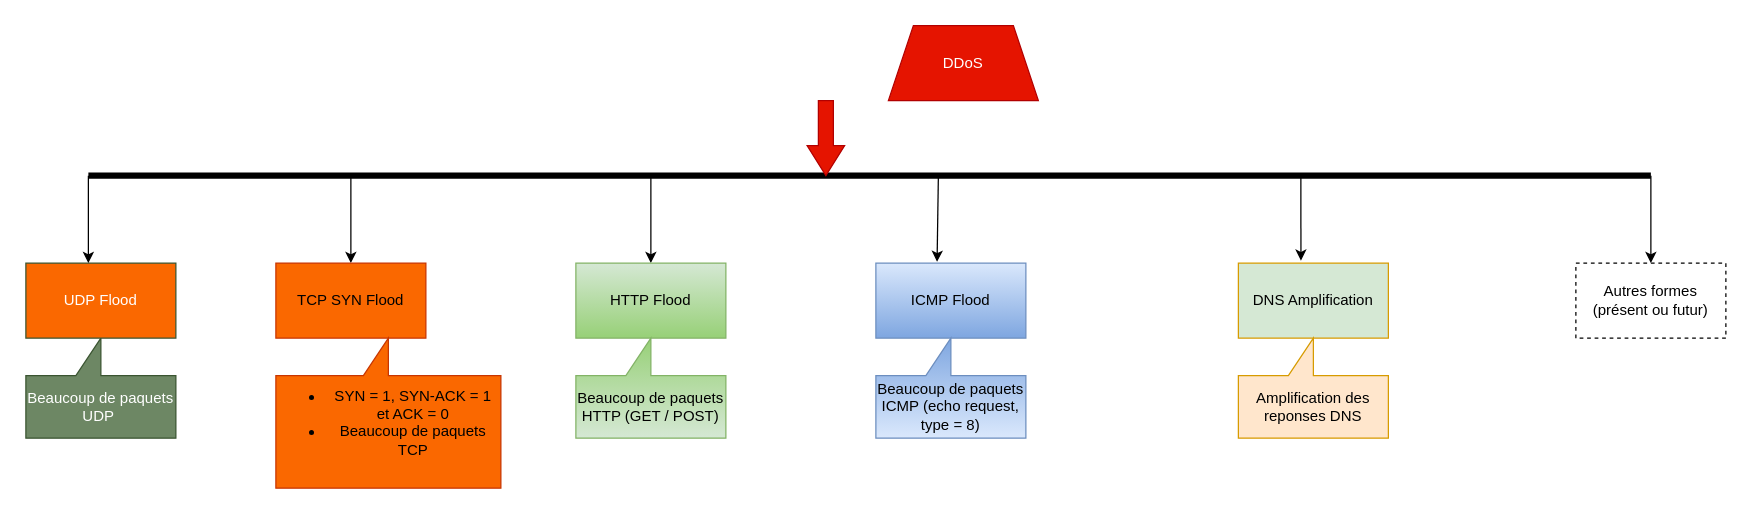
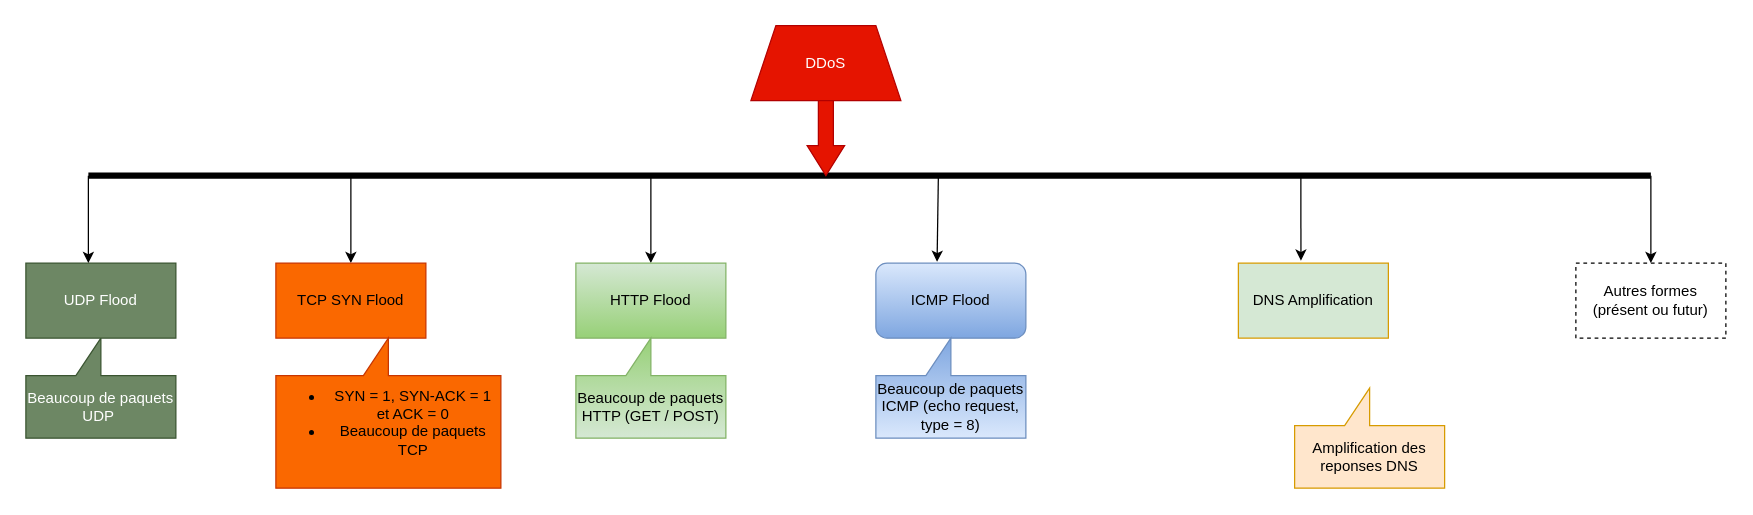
  <mxCell id="0" />
  <mxCell id="1" parent="0" />
- <mxCell id="2" value="DDoS" style="shape=trapezoid;perimeter=trapezoidPerimeter;whiteSpace=wrap;html=1;fixedSize=1;fillColor=#E51400;fontColor=#ffffff;strokeColor=#B20000;" parent="1" vertex="1"><mxGeometry x="710" y="20" width="120" height="60" as="geometry" /></mxCell>
+ <mxCell id="2" value="DDoS" style="shape=trapezoid;perimeter=trapezoidPerimeter;whiteSpace=wrap;html=1;fixedSize=1;fillColor=#E51400;fontColor=#ffffff;strokeColor=#B20000;" parent="1" vertex="1"><mxGeometry x="600" y="20" width="120" height="60" as="geometry" /></mxCell>
  <mxCell id="3" value="" style="endArrow=none;html=1;rounded=0;endSize=11;startSize=11;jumpSize=10;strokeWidth=5;strokeColor=light-dark(#000000,#FF9281);" parent="1" edge="1"><mxGeometry width="50" height="50" relative="1" as="geometry"><mxPoint x="70" y="140" as="sourcePoint" /><mxPoint x="1320" y="140" as="targetPoint" /></mxGeometry></mxCell>
  <mxCell id="4" value="" style="shape=singleArrow;whiteSpace=wrap;html=1;arrowWidth=0.4;arrowSize=0.4;fillColor=#e51400;strokeColor=#B20000;fontColor=#ffffff;direction=south;" parent="1" vertex="1"><mxGeometry x="645" y="80" width="30" height="60" as="geometry" /></mxCell>
  <mxCell id="5" value="Beaucoup de paquets UDP&amp;nbsp;" style="shape=callout;whiteSpace=wrap;html=1;perimeter=calloutPerimeter;direction=west;fillColor=#6d8764;fontColor=#ffffff;strokeColor=#3A5431;" parent="1" vertex="1"><mxGeometry x="20" y="270" width="120" height="80" as="geometry" /></mxCell>
- <mxCell id="6" value="UDP Flood" style="rounded=0;whiteSpace=wrap;html=1;fillColor=#fa6800;fontColor=#ffffff;strokeColor=#3A5431;" parent="1" vertex="1"><mxGeometry x="20" y="210" width="120" height="60" as="geometry" /></mxCell>
+ <mxCell id="6" value="UDP Flood" style="rounded=0;whiteSpace=wrap;html=1;fillColor=#6d8764;fontColor=#ffffff;strokeColor=#3A5431;" parent="1" vertex="1"><mxGeometry x="20" y="210" width="120" height="60" as="geometry" /></mxCell>
  <mxCell id="7" value="" style="endArrow=classic;html=1;rounded=0;" parent="1" edge="1"><mxGeometry width="50" height="50" relative="1" as="geometry"><mxPoint x="70" y="140" as="sourcePoint" /><mxPoint x="70" y="210" as="targetPoint" /></mxGeometry></mxCell>
  <mxCell id="8" value="" style="endArrow=classic;html=1;rounded=0;" parent="1" edge="1"><mxGeometry width="50" height="50" relative="1" as="geometry"><mxPoint x="280" y="140" as="sourcePoint" /><mxPoint x="280" y="210" as="targetPoint" /></mxGeometry></mxCell>
  <mxCell id="9" value="TCP SYN Flood" style="rounded=0;whiteSpace=wrap;html=1;fillColor=#fa6800;fontColor=#000000;strokeColor=#C73500;" parent="1" vertex="1"><mxGeometry x="220" y="210" width="120" height="60" as="geometry" /></mxCell>
  <mxCell id="10" value="&lt;ul&gt;&lt;li&gt;SYN = 1, SYN-ACK = 1 et ACK = 0&lt;/li&gt;&lt;li&gt;Beaucoup de paquets TCP&lt;/li&gt;&lt;/ul&gt;&lt;div&gt;&lt;br&gt;&lt;/div&gt;" style="shape=callout;whiteSpace=wrap;html=1;perimeter=calloutPerimeter;direction=west;fillColor=#fa6800;fontColor=#000000;strokeColor=#C73500;" parent="1" vertex="1"><mxGeometry x="220" y="270" width="180" height="120" as="geometry" /></mxCell>
  <mxCell id="11" value="" style="endArrow=classic;html=1;rounded=0;" parent="1" edge="1"><mxGeometry width="50" height="50" relative="1" as="geometry"><mxPoint x="520" y="140" as="sourcePoint" /><mxPoint x="520" y="210" as="targetPoint" /><Array as="points" /></mxGeometry></mxCell>
  <mxCell id="12" value="HTTP Flood" style="rounded=0;whiteSpace=wrap;html=1;fillColor=#d5e8d4;gradientColor=#97d077;strokeColor=#82b366;" parent="1" vertex="1"><mxGeometry x="460" y="210" width="120" height="60" as="geometry" /></mxCell>
- <mxCell id="13" value="ICMP Flood" style="rounded=0;whiteSpace=wrap;html=1;fillColor=#dae8fc;gradientColor=#7ea6e0;strokeColor=#6c8ebf;" parent="1" vertex="1"><mxGeometry x="700" y="210" width="120" height="60" as="geometry" /></mxCell>
+ <mxCell id="13" value="ICMP Flood" style="whiteSpace=wrap;html=1;fillColor=#dae8fc;gradientColor=#7ea6e0;strokeColor=#6c8ebf;rounded=1;" parent="1" vertex="1"><mxGeometry x="700" y="210" width="120" height="60" as="geometry" /></mxCell>
  <mxCell id="14" value="" style="endArrow=classic;html=1;rounded=0;entryX=0.408;entryY=-0.017;entryDx=0;entryDy=0;entryPerimeter=0;" parent="1" target="13" edge="1"><mxGeometry width="50" height="50" relative="1" as="geometry"><mxPoint x="750" y="140" as="sourcePoint" /><mxPoint x="730" y="220" as="targetPoint" /></mxGeometry></mxCell>
  <mxCell id="15" value="DNS Amplification" style="rounded=0;whiteSpace=wrap;html=1;fillColor=#d5e8d4;strokeColor=#d79b00;" parent="1" vertex="1"><mxGeometry x="990" y="210" width="120" height="60" as="geometry" /></mxCell>
  <mxCell id="16" value="" style="endArrow=classic;html=1;rounded=0;entryX=0.417;entryY=-0.033;entryDx=0;entryDy=0;entryPerimeter=0;" parent="1" target="15" edge="1"><mxGeometry width="50" height="50" relative="1" as="geometry"><mxPoint x="1040" y="140" as="sourcePoint" /><mxPoint x="930" y="220" as="targetPoint" /></mxGeometry></mxCell>
  <mxCell id="17" value="Beaucoup de paquets HTTP (GET / POST)" style="shape=callout;whiteSpace=wrap;html=1;perimeter=calloutPerimeter;direction=west;fillColor=#d5e8d4;gradientColor=#97d077;strokeColor=#82b366;" parent="1" vertex="1"><mxGeometry x="460" y="270" width="120" height="80" as="geometry" /></mxCell>
  <mxCell id="18" value="Beaucoup de paquets ICMP (echo request, type = 8)" style="shape=callout;whiteSpace=wrap;html=1;perimeter=calloutPerimeter;direction=west;fillColor=#dae8fc;gradientColor=#7ea6e0;strokeColor=#6c8ebf;" parent="1" vertex="1"><mxGeometry x="700" y="270" width="120" height="80" as="geometry" /></mxCell>
- <mxCell id="19" value="Amplification des reponses DNS" style="shape=callout;whiteSpace=wrap;html=1;perimeter=calloutPerimeter;direction=west;fillColor=#ffe6cc;strokeColor=#d79b00;" parent="1" vertex="1"><mxGeometry x="990" y="270" width="120" height="80" as="geometry" /></mxCell>
+ <mxCell id="19" value="Amplification des reponses DNS" style="shape=callout;whiteSpace=wrap;html=1;perimeter=calloutPerimeter;direction=west;fillColor=#ffe6cc;strokeColor=#d79b00;" parent="1" vertex="1"><mxGeometry x="1035" y="310" width="120" height="80" as="geometry" /></mxCell>
  <mxCell id="20" value="Autres formes (présent ou futur)" style="rounded=0;whiteSpace=wrap;html=1;dashed=1;" parent="1" vertex="1"><mxGeometry x="1260" y="210" width="120" height="60" as="geometry" /></mxCell>
  <mxCell id="21" value="" style="endArrow=classic;html=1;rounded=0;entryX=0.5;entryY=0;entryDx=0;entryDy=0;" parent="1" target="20" edge="1"><mxGeometry width="50" height="50" relative="1" as="geometry"><mxPoint x="1320" y="140" as="sourcePoint" /><mxPoint x="1160" y="170" as="targetPoint" /></mxGeometry></mxCell>
